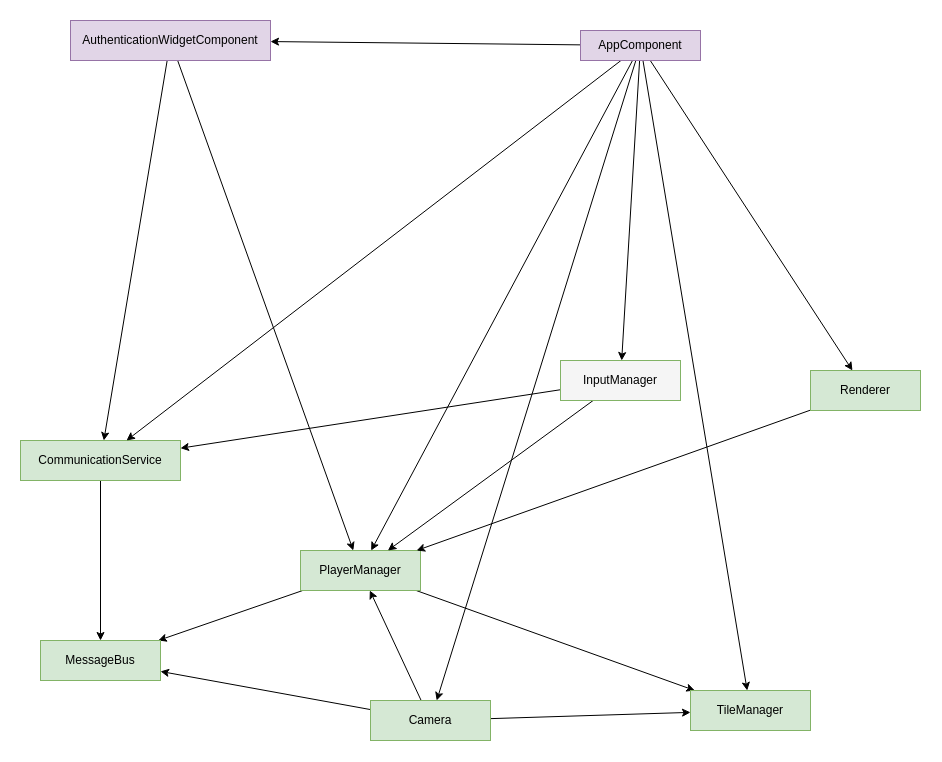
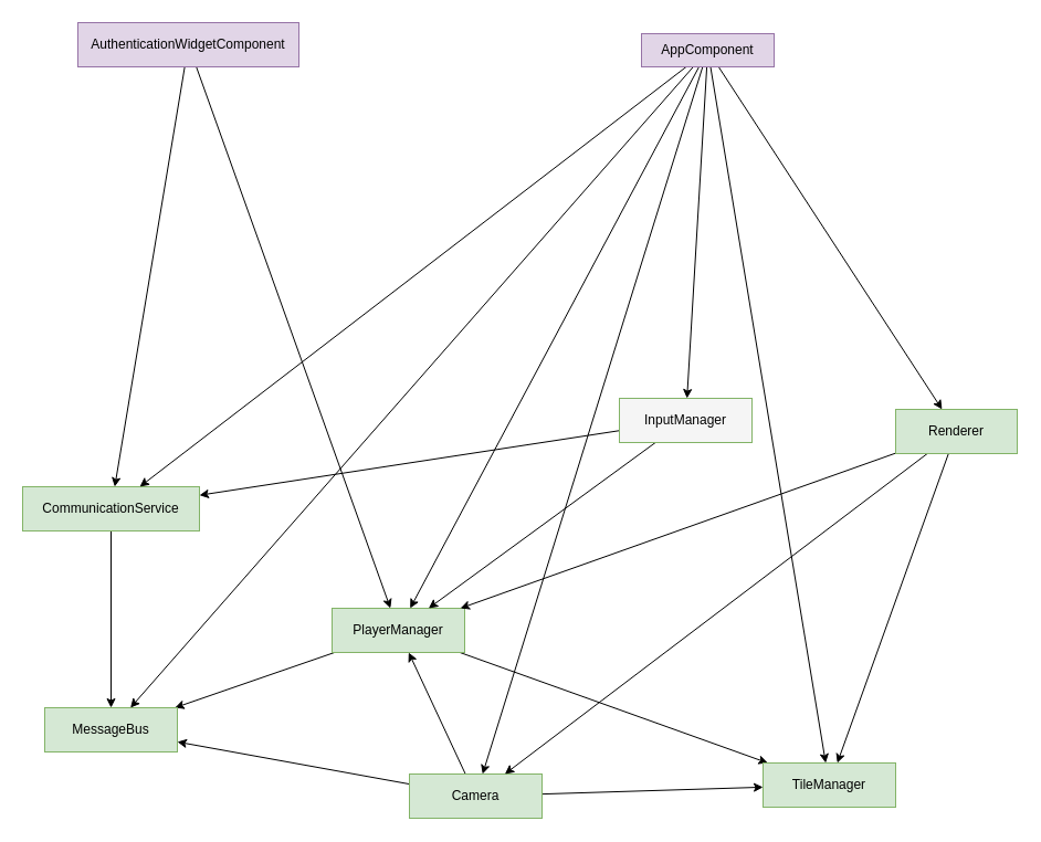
  <mxCell id="0" />
  <mxCell id="1" parent="0" />
  <mxCell id="2" style="rounded=0;orthogonalLoop=1;jettySize=auto;html=1;" edge="1" parent="1" source="4" target="6"><mxGeometry relative="1" as="geometry" /></mxCell>
  <mxCell id="3" style="edgeStyle=none;rounded=0;orthogonalLoop=1;jettySize=auto;html=1;" edge="1" parent="1" source="4" target="9"><mxGeometry relative="1" as="geometry" /></mxCell>
  <mxCell id="4" value="AuthenticationWidgetComponent" style="rounded=0;whiteSpace=wrap;html=1;fillColor=#e1d5e7;strokeColor=#9673a6;" vertex="1" parent="1"><mxGeometry x="70" y="20" width="200" height="40" as="geometry" /></mxCell>
  <mxCell id="5" style="edgeStyle=none;rounded=0;orthogonalLoop=1;jettySize=auto;html=1;" edge="1" parent="1" source="6" target="10"><mxGeometry relative="1" as="geometry" /></mxCell>
  <mxCell id="6" value="CommunicationService" style="rounded=0;whiteSpace=wrap;html=1;fillColor=#d5e8d4;strokeColor=#82b366;" vertex="1" parent="1"><mxGeometry x="20" y="440" width="160" height="40" as="geometry" /></mxCell>
  <mxCell id="7" style="edgeStyle=none;rounded=0;orthogonalLoop=1;jettySize=auto;html=1;" edge="1" parent="1" source="9" target="10"><mxGeometry relative="1" as="geometry" /></mxCell>
  <mxCell id="8" style="edgeStyle=none;rounded=0;orthogonalLoop=1;jettySize=auto;html=1;" edge="1" parent="1" source="9" target="11"><mxGeometry relative="1" as="geometry" /></mxCell>
  <mxCell id="9" value="PlayerManager" style="rounded=0;whiteSpace=wrap;html=1;fillColor=#d5e8d4;strokeColor=#82b366;" vertex="1" parent="1"><mxGeometry x="300" y="550" width="120" height="40" as="geometry" /></mxCell>
  <mxCell id="10" value="MessageBus" style="rounded=0;whiteSpace=wrap;html=1;fillColor=#d5e8d4;strokeColor=#82b366;" vertex="1" parent="1"><mxGeometry x="40" y="640" width="120" height="40" as="geometry" /></mxCell>
  <mxCell id="11" value="TileManager" style="rounded=0;whiteSpace=wrap;html=1;fillColor=#d5e8d4;strokeColor=#82b366;" vertex="1" parent="1"><mxGeometry x="690" y="690" width="120" height="40" as="geometry" /></mxCell>
  <mxCell id="12" style="edgeStyle=none;rounded=0;orthogonalLoop=1;jettySize=auto;html=1;" edge="1" parent="1" source="19" target="6"><mxGeometry relative="1" as="geometry" /></mxCell>
  <mxCell id="13" style="edgeStyle=none;rounded=0;orthogonalLoop=1;jettySize=auto;html=1;" edge="1" parent="1" source="19" target="22"><mxGeometry relative="1" as="geometry" /></mxCell>
- <mxCell id="14" style="edgeStyle=none;rounded=0;orthogonalLoop=1;jettySize=auto;html=1;" edge="1" parent="1" source="19" target="4"><mxGeometry relative="1" as="geometry" /></mxCell>
+ <mxCell id="14" style="edgeStyle=none;rounded=0;orthogonalLoop=1;jettySize=auto;html=1;" edge="1" parent="1" source="19" target="10"><mxGeometry relative="1" as="geometry" /></mxCell>
  <mxCell id="15" style="edgeStyle=none;rounded=0;orthogonalLoop=1;jettySize=auto;html=1;" edge="1" parent="1" source="19" target="26"><mxGeometry relative="1" as="geometry" /></mxCell>
  <mxCell id="16" style="edgeStyle=none;rounded=0;orthogonalLoop=1;jettySize=auto;html=1;" edge="1" parent="1" source="19" target="9"><mxGeometry relative="1" as="geometry" /></mxCell>
  <mxCell id="17" style="edgeStyle=none;rounded=0;orthogonalLoop=1;jettySize=auto;html=1;" edge="1" parent="1" source="19" target="11"><mxGeometry relative="1" as="geometry" /></mxCell>
  <mxCell id="18" style="edgeStyle=none;rounded=0;orthogonalLoop=1;jettySize=auto;html=1;" edge="1" parent="1" source="19" target="30"><mxGeometry relative="1" as="geometry" /></mxCell>
  <mxCell id="19" value="AppComponent" style="rounded=0;whiteSpace=wrap;html=1;fillColor=#e1d5e7;strokeColor=#9673a6;" vertex="1" parent="1"><mxGeometry x="580" y="30" width="120" height="30" as="geometry" /></mxCell>
  <mxCell id="20" style="edgeStyle=none;rounded=0;orthogonalLoop=1;jettySize=auto;html=1;" edge="1" parent="1" source="22" target="9"><mxGeometry relative="1" as="geometry" /></mxCell>
  <mxCell id="21" style="edgeStyle=none;rounded=0;orthogonalLoop=1;jettySize=auto;html=1;" edge="1" parent="1" source="22" target="6"><mxGeometry relative="1" as="geometry" /></mxCell>
  <mxCell id="22" value="InputManager" style="rounded=0;whiteSpace=wrap;html=1;fillColor=#f5f5f5;strokeColor=#82b366;" vertex="1" parent="1"><mxGeometry x="560" y="360" width="120" height="40" as="geometry" /></mxCell>
  <mxCell id="23" style="edgeStyle=none;rounded=0;orthogonalLoop=1;jettySize=auto;html=1;" edge="1" parent="1" source="26" target="11"><mxGeometry relative="1" as="geometry" /></mxCell>
  <mxCell id="24" style="edgeStyle=none;rounded=0;orthogonalLoop=1;jettySize=auto;html=1;" edge="1" parent="1" source="26" target="9"><mxGeometry relative="1" as="geometry" /></mxCell>
  <mxCell id="25" style="edgeStyle=none;rounded=0;orthogonalLoop=1;jettySize=auto;html=1;" edge="1" parent="1" source="26" target="10"><mxGeometry relative="1" as="geometry" /></mxCell>
  <mxCell id="26" value="Camera" style="rounded=0;whiteSpace=wrap;html=1;fillColor=#d5e8d4;strokeColor=#82b366;" vertex="1" parent="1"><mxGeometry x="370" y="700" width="120" height="40" as="geometry" /></mxCell>
+ <mxCell id="27" style="edgeStyle=none;rounded=0;orthogonalLoop=1;jettySize=auto;html=1;" edge="1" parent="1" source="30" target="26"><mxGeometry relative="1" as="geometry" /></mxCell>
  <mxCell id="28" style="edgeStyle=none;rounded=0;orthogonalLoop=1;jettySize=auto;html=1;" edge="1" parent="1" source="30" target="9"><mxGeometry relative="1" as="geometry" /></mxCell>
+ <mxCell id="29" style="edgeStyle=none;rounded=0;orthogonalLoop=1;jettySize=auto;html=1;" edge="1" parent="1" source="30" target="11"><mxGeometry relative="1" as="geometry" /></mxCell>
  <mxCell id="30" value="Renderer" style="rounded=0;whiteSpace=wrap;html=1;fillColor=#d5e8d4;strokeColor=#82b366;" vertex="1" parent="1"><mxGeometry x="810" y="370" width="110" height="40" as="geometry" /></mxCell>
